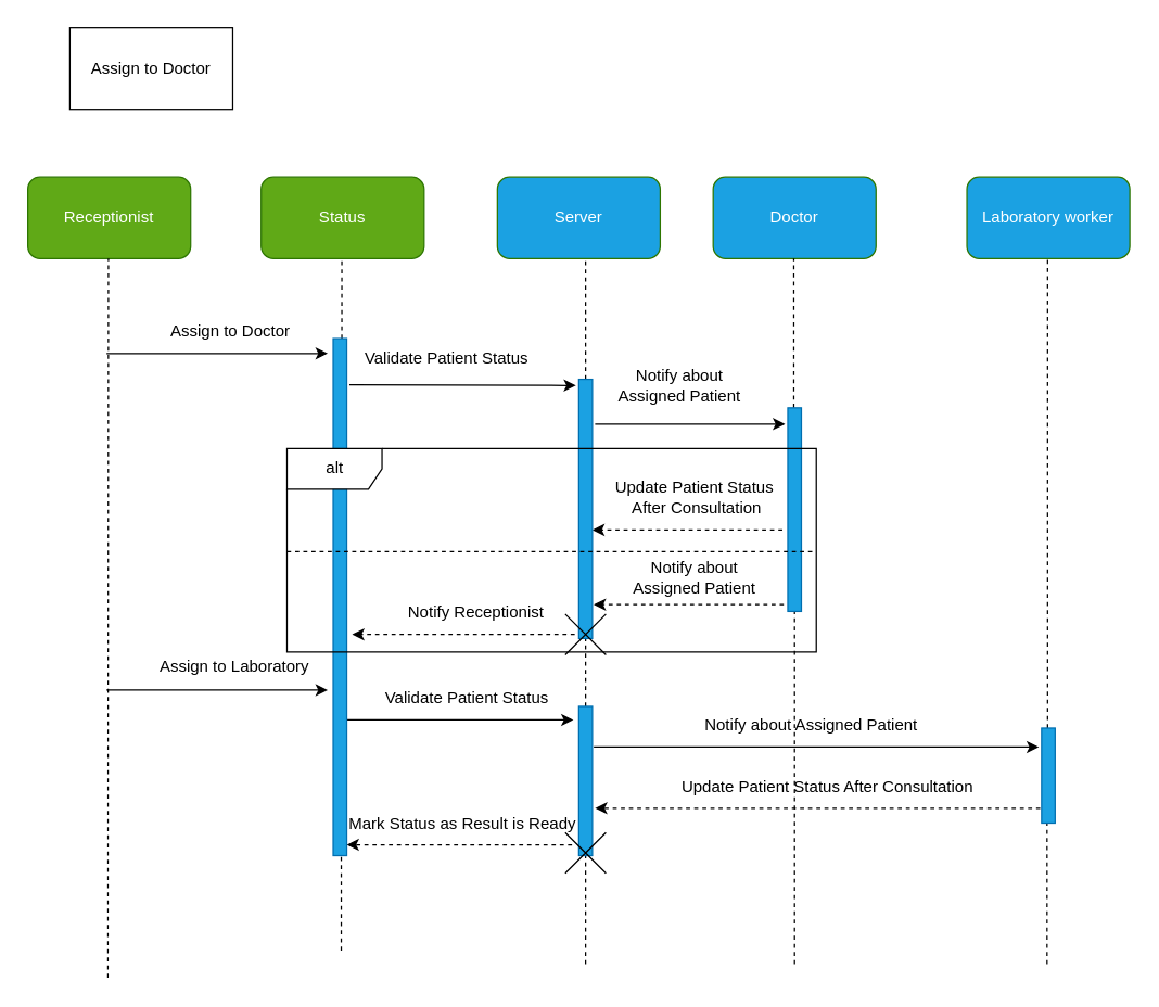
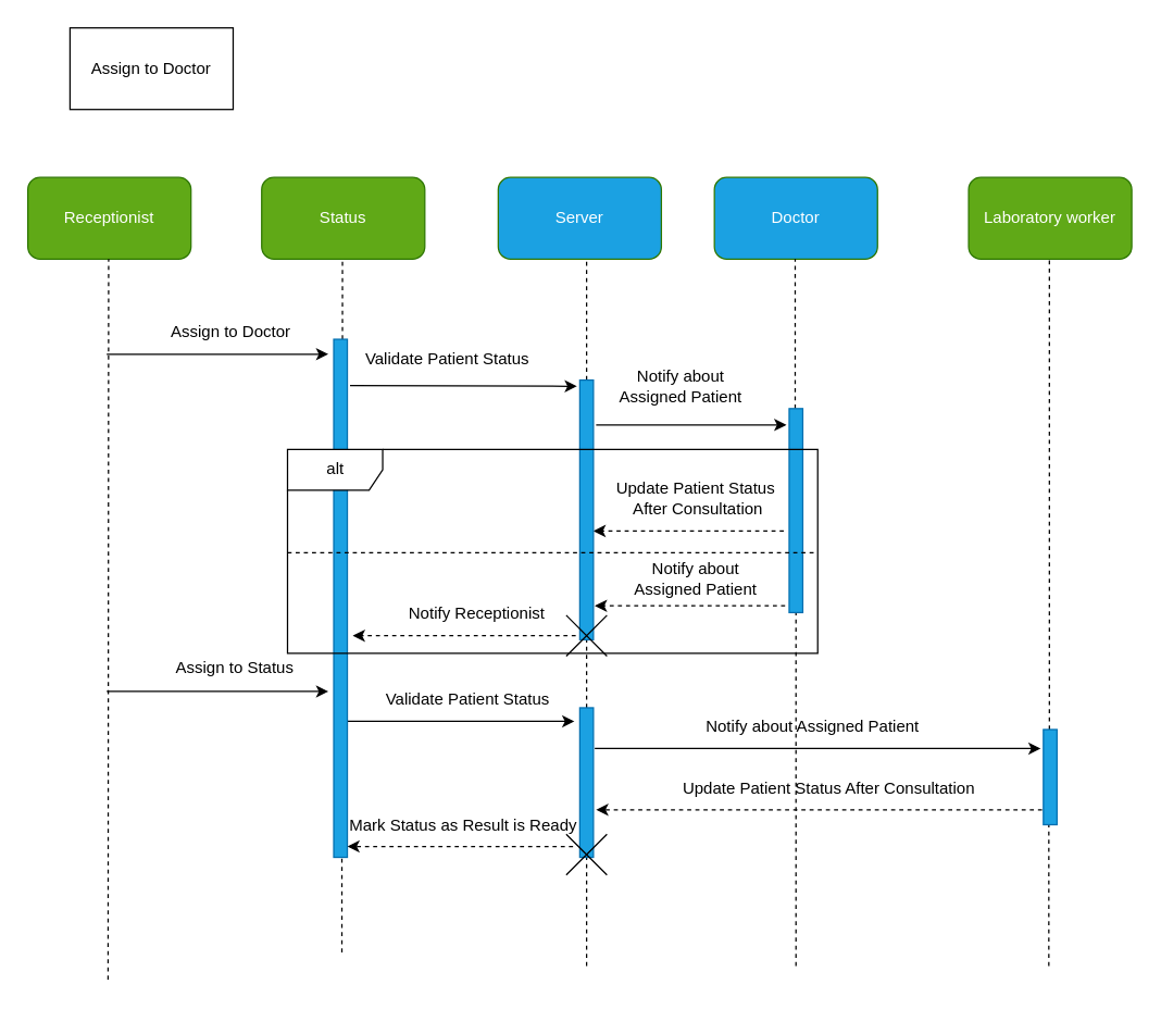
  <mxCell id="0" />
  <mxCell id="1" parent="0" />
  <mxCell id="2" value="Assign to Doctor" style="rounded=0;whiteSpace=wrap;html=1;" parent="1" vertex="1"><mxGeometry x="51" y="20" width="120" height="60" as="geometry" /></mxCell>
  <mxCell id="3" value="Receptionist" style="rounded=1;whiteSpace=wrap;html=1;fillColor=#60a917;fontColor=#ffffff;strokeColor=#2D7600;" parent="1" vertex="1"><mxGeometry x="20" y="130" width="120" height="60" as="geometry" /></mxCell>
  <mxCell id="4" value="Status" style="rounded=1;whiteSpace=wrap;html=1;fillColor=#60a917;fontColor=#ffffff;strokeColor=#2D7600;" parent="1" vertex="1"><mxGeometry x="192" y="130" width="120" height="60" as="geometry" /></mxCell>
  <mxCell id="5" value="Doctor" style="rounded=1;whiteSpace=wrap;html=1;fillColor=#1ba1e2;fontColor=#ffffff;strokeColor=#2D7600;" parent="1" vertex="1"><mxGeometry x="525" y="130" width="120" height="60" as="geometry" /></mxCell>
- <mxCell id="6" value="Laboratory worker" style="rounded=1;whiteSpace=wrap;html=1;fillColor=#1ba1e2;fontColor=#ffffff;strokeColor=#2D7600;" parent="1" vertex="1"><mxGeometry x="712" y="130" width="120" height="60" as="geometry" /></mxCell>
+ <mxCell id="6" value="Laboratory worker" style="rounded=1;whiteSpace=wrap;html=1;fillColor=#60a917;fontColor=#ffffff;strokeColor=#2D7600;" parent="1" vertex="1"><mxGeometry x="712" y="130" width="120" height="60" as="geometry" /></mxCell>
  <mxCell id="7" value="" style="endArrow=none;dashed=1;html=1;" parent="1" edge="1"><mxGeometry width="50" height="50" relative="1" as="geometry"><mxPoint x="79" y="720" as="sourcePoint" /><mxPoint x="79.41" y="190" as="targetPoint" /></mxGeometry></mxCell>
  <mxCell id="8" value="" style="endArrow=none;dashed=1;html=1;startArrow=none;" parent="1" source="36" edge="1"><mxGeometry width="50" height="50" relative="1" as="geometry"><mxPoint x="251" y="700" as="sourcePoint" /><mxPoint x="251.41" y="190" as="targetPoint" /></mxGeometry></mxCell>
  <mxCell id="9" value="" style="endArrow=none;dashed=1;html=1;startArrow=none;" parent="1" source="40" edge="1"><mxGeometry width="50" height="50" relative="1" as="geometry"><mxPoint x="581" y="710" as="sourcePoint" /><mxPoint x="584.41" y="190" as="targetPoint" /></mxGeometry></mxCell>
  <mxCell id="10" value="" style="endArrow=none;dashed=1;html=1;startArrow=none;" parent="1" source="42" edge="1"><mxGeometry width="50" height="50" relative="1" as="geometry"><mxPoint x="771" y="710" as="sourcePoint" /><mxPoint x="771.41" y="190" as="targetPoint" /></mxGeometry></mxCell>
  <mxCell id="11" value="" style="endArrow=classic;html=1;" parent="1" edge="1"><mxGeometry width="50" height="50" relative="1" as="geometry"><mxPoint x="78" y="260" as="sourcePoint" /><mxPoint x="241" y="260" as="targetPoint" /></mxGeometry></mxCell>
  <mxCell id="12" value="Assign to Doctor" style="text;html=1;align=center;verticalAlign=middle;resizable=0;points=[];autosize=1;strokeColor=none;fillColor=none;" parent="1" vertex="1"><mxGeometry x="114" y="229" width="110" height="30" as="geometry" /></mxCell>
  <mxCell id="13" value="" style="endArrow=classic;html=1;entryX=0.188;entryY=0.012;entryDx=0;entryDy=0;entryPerimeter=0;" parent="1" edge="1"><mxGeometry width="50" height="50" relative="1" as="geometry"><mxPoint x="257" y="283" as="sourcePoint" /><mxPoint x="423.88" y="283.572" as="targetPoint" /></mxGeometry></mxCell>
  <mxCell id="14" value="Notify about &lt;br&gt;Assigned Patient" style="text;html=1;align=center;verticalAlign=middle;resizable=0;points=[];autosize=1;strokeColor=none;fillColor=none;" parent="1" vertex="1"><mxGeometry x="445" y="264" width="110" height="40" as="geometry" /></mxCell>
  <mxCell id="15" value="" style="endArrow=classic;html=1;" parent="1" edge="1"><mxGeometry width="50" height="50" relative="1" as="geometry"><mxPoint x="438" y="312" as="sourcePoint" /><mxPoint x="578" y="312" as="targetPoint" /></mxGeometry></mxCell>
  <mxCell id="16" value="Validate Patient Status&amp;nbsp;" style="text;html=1;align=center;verticalAlign=middle;resizable=0;points=[];autosize=1;strokeColor=none;fillColor=none;" parent="1" vertex="1"><mxGeometry x="255" y="249" width="150" height="30" as="geometry" /></mxCell>
  <mxCell id="17" value="" style="endArrow=classic;html=1;dashed=1;" parent="1" edge="1"><mxGeometry width="50" height="50" relative="1" as="geometry"><mxPoint x="576" y="390" as="sourcePoint" /><mxPoint x="436" y="390" as="targetPoint" /></mxGeometry></mxCell>
  <mxCell id="18" value="Update Patient Status&lt;br&gt;&amp;nbsp;After Consultation" style="text;html=1;align=center;verticalAlign=middle;resizable=0;points=[];autosize=1;strokeColor=none;fillColor=none;" parent="1" vertex="1"><mxGeometry x="441" y="346" width="140" height="40" as="geometry" /></mxCell>
  <mxCell id="19" value="" style="endArrow=classic;html=1;dashed=1;" parent="1" edge="1"><mxGeometry width="50" height="50" relative="1" as="geometry"><mxPoint x="423" y="467" as="sourcePoint" /><mxPoint x="259" y="467" as="targetPoint" /></mxGeometry></mxCell>
  <mxCell id="20" value="Notify Receptionist" style="text;html=1;align=center;verticalAlign=middle;resizable=0;points=[];autosize=1;strokeColor=none;fillColor=none;" parent="1" vertex="1"><mxGeometry x="290" y="436" width="120" height="30" as="geometry" /></mxCell>
  <mxCell id="21" value="" style="endArrow=classic;html=1;" parent="1" edge="1"><mxGeometry width="50" height="50" relative="1" as="geometry"><mxPoint x="78" y="508" as="sourcePoint" /><mxPoint x="241" y="508" as="targetPoint" /></mxGeometry></mxCell>
- <mxCell id="22" value="Assign to Laboratory" style="text;html=1;align=center;verticalAlign=middle;resizable=0;points=[];autosize=1;strokeColor=none;fillColor=none;" parent="1" vertex="1"><mxGeometry x="107" y="476" width="130" height="30" as="geometry" /></mxCell>
+ <mxCell id="22" value="Assign to Status" style="text;html=1;align=center;verticalAlign=middle;resizable=0;points=[];autosize=1;strokeColor=none;fillColor=none;" parent="1" vertex="1"><mxGeometry x="107" y="476" width="130" height="30" as="geometry" /></mxCell>
  <mxCell id="23" value="Notify about Assigned Patient" style="text;html=1;align=center;verticalAlign=middle;resizable=0;points=[];autosize=1;strokeColor=none;fillColor=none;" parent="1" vertex="1"><mxGeometry x="507" y="519" width="180" height="30" as="geometry" /></mxCell>
  <mxCell id="24" value="Validate Patient Status&amp;nbsp;" style="text;html=1;align=center;verticalAlign=middle;resizable=0;points=[];autosize=1;strokeColor=none;fillColor=none;" parent="1" vertex="1"><mxGeometry x="270" y="499" width="150" height="30" as="geometry" /></mxCell>
  <mxCell id="25" value="" style="endArrow=classic;html=1;" parent="1" edge="1"><mxGeometry width="50" height="50" relative="1" as="geometry"><mxPoint x="437" y="550" as="sourcePoint" /><mxPoint x="765" y="550" as="targetPoint" /></mxGeometry></mxCell>
  <mxCell id="26" value="Server" style="rounded=1;whiteSpace=wrap;html=1;fillColor=#1ba1e2;fontColor=#ffffff;strokeColor=#2D7600;" parent="1" vertex="1"><mxGeometry x="366" y="130" width="120" height="60" as="geometry" /></mxCell>
  <mxCell id="27" value="" style="endArrow=none;dashed=1;html=1;startArrow=none;" parent="1" source="38" edge="1"><mxGeometry width="50" height="50" relative="1" as="geometry"><mxPoint x="431" y="710" as="sourcePoint" /><mxPoint x="431" y="190" as="targetPoint" /></mxGeometry></mxCell>
  <mxCell id="28" value="Notify about &lt;br&gt;Assigned Patient" style="text;html=1;align=center;verticalAlign=middle;resizable=0;points=[];autosize=1;strokeColor=none;fillColor=none;" parent="1" vertex="1"><mxGeometry x="456" y="405" width="110" height="40" as="geometry" /></mxCell>
  <mxCell id="29" value="" style="endArrow=classic;html=1;dashed=1;" parent="1" edge="1"><mxGeometry width="50" height="50" relative="1" as="geometry"><mxPoint x="577" y="445" as="sourcePoint" /><mxPoint x="437" y="445" as="targetPoint" /></mxGeometry></mxCell>
  <mxCell id="30" value="" style="endArrow=classic;html=1;" parent="1" edge="1"><mxGeometry width="50" height="50" relative="1" as="geometry"><mxPoint x="255" y="530" as="sourcePoint" /><mxPoint x="422" y="530" as="targetPoint" /></mxGeometry></mxCell>
  <mxCell id="31" value="Update Patient Status After Consultation" style="text;html=1;align=center;verticalAlign=middle;resizable=0;points=[];autosize=1;strokeColor=none;fillColor=none;" parent="1" vertex="1"><mxGeometry x="489" y="565" width="240" height="30" as="geometry" /></mxCell>
  <mxCell id="32" value="" style="endArrow=classic;html=1;dashed=1;" parent="1" edge="1"><mxGeometry width="50" height="50" relative="1" as="geometry"><mxPoint x="766" y="595" as="sourcePoint" /><mxPoint x="438" y="595" as="targetPoint" /></mxGeometry></mxCell>
  <mxCell id="33" value="Mark Status as Result is Ready" style="text;html=1;align=center;verticalAlign=middle;resizable=0;points=[];autosize=1;strokeColor=none;fillColor=none;" parent="1" vertex="1"><mxGeometry x="245" y="592" width="190" height="30" as="geometry" /></mxCell>
  <mxCell id="34" value="" style="endArrow=classic;html=1;dashed=1;" parent="1" edge="1"><mxGeometry width="50" height="50" relative="1" as="geometry"><mxPoint x="421" y="622" as="sourcePoint" /><mxPoint x="255" y="622" as="targetPoint" /></mxGeometry></mxCell>
  <mxCell id="35" value="" style="endArrow=none;dashed=1;html=1;" parent="1" target="36" edge="1"><mxGeometry width="50" height="50" relative="1" as="geometry"><mxPoint x="251" y="700" as="sourcePoint" /><mxPoint x="251.41" y="190" as="targetPoint" /></mxGeometry></mxCell>
  <mxCell id="36" value="" style="html=1;points=[];perimeter=orthogonalPerimeter;fillColor=#1ba1e2;fontColor=#ffffff;strokeColor=#006EAF;" parent="1" vertex="1"><mxGeometry x="245" y="249" width="10" height="381" as="geometry" /></mxCell>
  <mxCell id="37" value="" style="endArrow=none;dashed=1;html=1;startArrow=none;" parent="1" target="38" edge="1" source="47"><mxGeometry width="50" height="50" relative="1" as="geometry"><mxPoint x="431" y="710" as="sourcePoint" /><mxPoint x="431" y="190" as="targetPoint" /></mxGeometry></mxCell>
  <mxCell id="38" value="" style="html=1;points=[];perimeter=orthogonalPerimeter;fillColor=#1ba1e2;fontColor=#ffffff;strokeColor=#006EAF;" parent="1" vertex="1"><mxGeometry x="426" y="279" width="10" height="191" as="geometry" /></mxCell>
  <mxCell id="39" value="" style="endArrow=none;dashed=1;html=1;" parent="1" target="40" edge="1"><mxGeometry width="50" height="50" relative="1" as="geometry"><mxPoint x="585" y="710" as="sourcePoint" /><mxPoint x="584.41" y="190" as="targetPoint" /><Array as="points" /></mxGeometry></mxCell>
  <mxCell id="40" value="" style="html=1;points=[];perimeter=orthogonalPerimeter;fillColor=#1ba1e2;fontColor=#ffffff;strokeColor=#006EAF;" parent="1" vertex="1"><mxGeometry x="580" y="300" width="10" height="150" as="geometry" /></mxCell>
  <mxCell id="41" value="" style="endArrow=none;dashed=1;html=1;" parent="1" target="42" edge="1"><mxGeometry width="50" height="50" relative="1" as="geometry"><mxPoint x="771" y="710" as="sourcePoint" /><mxPoint x="771.41" y="190" as="targetPoint" /></mxGeometry></mxCell>
  <mxCell id="42" value="" style="html=1;points=[];perimeter=orthogonalPerimeter;fillColor=#1ba1e2;fontColor=#ffffff;strokeColor=#006EAF;" parent="1" vertex="1"><mxGeometry x="767" y="536" width="10" height="70" as="geometry" /></mxCell>
  <mxCell id="43" value="alt" style="shape=umlFrame;tabWidth=110;tabHeight=30;tabPosition=left;html=1;boundedLbl=1;labelInHeader=1;width=70;height=30;" parent="1" vertex="1"><mxGeometry x="211" y="330" width="390" height="150" as="geometry" /></mxCell>
  <mxCell id="44" value="" style="line;strokeWidth=1;dashed=1;labelPosition=center;verticalLabelPosition=bottom;align=left;verticalAlign=top;spacingLeft=20;spacingTop=15;" parent="43" vertex="1"><mxGeometry y="73" width="390" height="5.84" as="geometry" /></mxCell>
  <mxCell id="45" value="" style="shape=umlDestroy;" vertex="1" parent="43"><mxGeometry x="205" y="122" width="30" height="30" as="geometry" /></mxCell>
  <mxCell id="46" value="" style="endArrow=none;dashed=1;html=1;" edge="1" parent="1" target="47"><mxGeometry width="50" height="50" relative="1" as="geometry"><mxPoint x="431" y="710" as="sourcePoint" /><mxPoint x="431" y="470" as="targetPoint" /></mxGeometry></mxCell>
  <mxCell id="47" value="" style="html=1;points=[];perimeter=orthogonalPerimeter;fillColor=#1ba1e2;fontColor=#ffffff;strokeColor=#006EAF;" vertex="1" parent="1"><mxGeometry x="426" y="520" width="10" height="110" as="geometry" /></mxCell>
  <mxCell id="48" value="" style="shape=umlDestroy;" vertex="1" parent="1"><mxGeometry x="416" y="613" width="30" height="30" as="geometry" /></mxCell>
